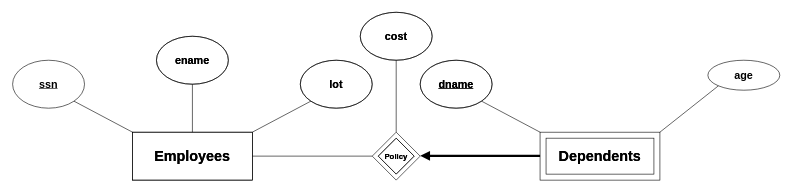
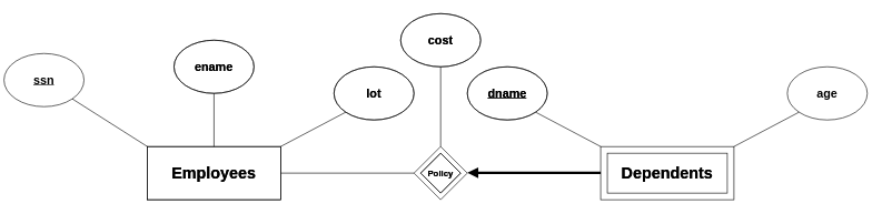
  <mxCell id="0" />
  <mxCell id="1" parent="0" />
  <mxCell id="2" value="&lt;b&gt;&lt;font style=&quot;font-size: 24px;&quot;&gt;Employees&lt;/font&gt;&lt;/b&gt;" style="rounded=0;whiteSpace=wrap;html=1;" parent="1" vertex="1"><mxGeometry x="220" y="220" width="200" height="80" as="geometry" /></mxCell>
- <mxCell id="3" value="&lt;b&gt;&lt;u&gt;&lt;font style=&quot;font-size: 18px;&quot;&gt;ssn&lt;/font&gt;&lt;/u&gt;&lt;/b&gt;" style="ellipse;whiteSpace=wrap;html=1;fillColor=none;" parent="1" vertex="1"><mxGeometry y="100" width="120" height="80" as="geometry" x="20" /></mxCell>
+ <mxCell id="3" value="&lt;b&gt;&lt;u&gt;&lt;font style=&quot;font-size: 18px;&quot;&gt;ssn&lt;/font&gt;&lt;/u&gt;&lt;/b&gt;" style="ellipse;whiteSpace=wrap;html=1;fillColor=none;" parent="1" vertex="1"><mxGeometry x="5" y="80" width="120" height="80" as="geometry" /></mxCell>
  <mxCell id="4" value="&lt;font style=&quot;font-size: 18px;&quot;&gt;&lt;b style=&quot;&quot;&gt;ename&lt;/b&gt;&lt;/font&gt;" style="ellipse;whiteSpace=wrap;html=1;" parent="1" vertex="1"><mxGeometry x="260" y="60" width="120" height="80" as="geometry" /></mxCell>
  <mxCell id="5" value="&lt;b&gt;&lt;font style=&quot;font-size: 18px;&quot;&gt;lot&lt;/font&gt;&lt;/b&gt;" style="ellipse;whiteSpace=wrap;html=1;" parent="1" vertex="1"><mxGeometry x="500" y="100" width="120" height="80" as="geometry" /></mxCell>
  <mxCell id="6" value="" style="endArrow=none;html=1;rounded=0;entryX=0;entryY=0;entryDx=0;entryDy=0;exitX=1;exitY=1;exitDx=0;exitDy=0;" parent="1" source="3" target="2" edge="1"><mxGeometry width="50" height="50" relative="1" as="geometry"><mxPoint x="290" y="480" as="sourcePoint" /><mxPoint x="340" y="430" as="targetPoint" /></mxGeometry></mxCell>
  <mxCell id="7" value="" style="endArrow=none;html=1;rounded=0;entryX=1;entryY=0;entryDx=0;entryDy=0;exitX=0;exitY=1;exitDx=0;exitDy=0;" parent="1" source="5" target="2" edge="1"><mxGeometry width="50" height="50" relative="1" as="geometry"><mxPoint x="560" y="250" as="sourcePoint" /><mxPoint x="657.574" y="301.716" as="targetPoint" /></mxGeometry></mxCell>
  <mxCell id="8" value="" style="endArrow=none;html=1;rounded=0;entryX=0.5;entryY=0;entryDx=0;entryDy=0;exitX=0.5;exitY=1;exitDx=0;exitDy=0;" parent="1" source="4" target="2" edge="1"><mxGeometry width="50" height="50" relative="1" as="geometry"><mxPoint x="330" y="190" as="sourcePoint" /><mxPoint x="427.574" y="241.716" as="targetPoint" /></mxGeometry></mxCell>
  <mxCell id="9" value="&lt;div&gt;&lt;b&gt;&lt;font style=&quot;font-size: 16px;&quot;&gt;Policy&lt;/font&gt;&lt;/b&gt;&lt;/div&gt;" style="rhombus;whiteSpace=wrap;html=1;align=center;fillColor=none;" vertex="1" parent="1"><mxGeometry x="620" y="220" width="80" height="80" as="geometry" /></mxCell>
  <mxCell id="10" value="" style="endArrow=none;html=1;rounded=0;entryX=0;entryY=0.5;entryDx=0;entryDy=0;exitX=1;exitY=0.5;exitDx=0;exitDy=0;" edge="1" parent="1" source="2" target="9"><mxGeometry width="50" height="50" relative="1" as="geometry"><mxPoint x="350" y="300" as="sourcePoint" /><mxPoint x="350" y="370" as="targetPoint" /></mxGeometry></mxCell>
  <mxCell id="11" value="&lt;b&gt;&lt;font style=&quot;font-size: 24px;&quot;&gt;Dependents&lt;/font&gt;&lt;/b&gt;" style="rounded=0;whiteSpace=wrap;html=1;fillColor=none;" vertex="1" parent="1"><mxGeometry x="900" y="220" width="200" height="80" as="geometry" /></mxCell>
  <mxCell id="12" value="&lt;b&gt;&lt;u&gt;&lt;font style=&quot;font-size: 18px;&quot;&gt;dname&lt;/font&gt;&lt;/u&gt;&lt;/b&gt;" style="ellipse;whiteSpace=wrap;html=1;" vertex="1" parent="1"><mxGeometry x="700" y="100" width="120" height="80" as="geometry" /></mxCell>
- <mxCell id="13" value="&lt;b&gt;&lt;font style=&quot;font-size: 18px;&quot;&gt;age&lt;/font&gt;&lt;/b&gt;" style="ellipse;whiteSpace=wrap;html=1;fillColor=none;" vertex="1" parent="1"><mxGeometry x="1180" y="100" width="120" height="50" as="geometry" /></mxCell>
+ <mxCell id="13" value="&lt;b&gt;&lt;font style=&quot;font-size: 18px;&quot;&gt;age&lt;/font&gt;&lt;/b&gt;" style="ellipse;whiteSpace=wrap;html=1;fillColor=none;" vertex="1" parent="1"><mxGeometry x="1180" y="100" width="120" height="80" as="geometry" /></mxCell>
  <mxCell id="14" value="" style="endArrow=none;html=1;rounded=0;entryX=0;entryY=0;entryDx=0;entryDy=0;exitX=1;exitY=1;exitDx=0;exitDy=0;" edge="1" parent="1" source="12" target="11"><mxGeometry width="50" height="50" relative="1" as="geometry"><mxPoint x="970" y="480" as="sourcePoint" /><mxPoint x="1020" y="430" as="targetPoint" /></mxGeometry></mxCell>
  <mxCell id="15" value="" style="endArrow=none;html=1;rounded=0;entryX=1;entryY=0;entryDx=0;entryDy=0;exitX=0;exitY=1;exitDx=0;exitDy=0;" edge="1" parent="1" source="13" target="11"><mxGeometry width="50" height="50" relative="1" as="geometry"><mxPoint x="1240" y="250" as="sourcePoint" /><mxPoint x="1337.574" y="301.716" as="targetPoint" /></mxGeometry></mxCell>
  <mxCell id="16" value="&lt;font style=&quot;font-size: 18px;&quot;&gt;&lt;b style=&quot;&quot;&gt;cost&lt;/b&gt;&lt;/font&gt;" style="ellipse;whiteSpace=wrap;html=1;" vertex="1" parent="1"><mxGeometry x="600" width="120" height="80" as="geometry" y="20" /></mxCell>
  <mxCell id="17" value="" style="endArrow=none;html=1;rounded=0;entryX=0.5;entryY=0;entryDx=0;entryDy=0;exitX=0.5;exitY=1;exitDx=0;exitDy=0;" edge="1" parent="1" source="16" target="9"><mxGeometry width="50" height="50" relative="1" as="geometry"><mxPoint x="670" y="150" as="sourcePoint" /><mxPoint x="660" y="180" as="targetPoint" /></mxGeometry></mxCell>
  <mxCell id="18" value="" style="endArrow=none;html=1;rounded=0;entryX=0;entryY=0.5;entryDx=0;entryDy=0;exitX=1;exitY=0.5;exitDx=0;exitDy=0;startArrow=block;startFill=1;strokeWidth=4;" edge="1" parent="1"><mxGeometry width="50" height="50" relative="1" as="geometry"><mxPoint x="700" y="259.5" as="sourcePoint" /><mxPoint x="900" y="259.5" as="targetPoint" /></mxGeometry></mxCell>
  <mxCell id="19" value="&lt;b&gt;&lt;font style=&quot;font-size: 24px;&quot;&gt;Dependents&lt;/font&gt;&lt;/b&gt;" style="rounded=0;whiteSpace=wrap;html=1;fillColor=none;" vertex="1" parent="1"><mxGeometry x="910" y="230" width="180" height="60" as="geometry" /></mxCell>
  <mxCell id="20" value="&lt;div&gt;&lt;b&gt;&lt;font style=&quot;font-size: 13px;&quot;&gt;Policy&lt;/font&gt;&lt;/b&gt;&lt;/div&gt;" style="rhombus;whiteSpace=wrap;html=1;align=center;" vertex="1" parent="1"><mxGeometry x="630" y="230" width="60" height="60" as="geometry" /></mxCell>
  <mxCell id="21" value="&lt;b&gt;&lt;font style=&quot;font-size: 24px;&quot;&gt;Employees&lt;/font&gt;&lt;/b&gt;" style="rounded=0;whiteSpace=wrap;html=1;fillColor=none;" vertex="1" parent="1"><mxGeometry x="220" y="220" width="200" height="80" as="geometry" /></mxCell>
  <mxCell id="22" value="&lt;font style=&quot;font-size: 18px;&quot;&gt;&lt;b style=&quot;&quot;&gt;ename&lt;/b&gt;&lt;/font&gt;" style="ellipse;whiteSpace=wrap;html=1;fillColor=none;" vertex="1" parent="1"><mxGeometry x="260" y="60" width="120" height="80" as="geometry" /></mxCell>
  <mxCell id="23" value="&lt;font style=&quot;font-size: 18px;&quot;&gt;&lt;b style=&quot;&quot;&gt;cost&lt;/b&gt;&lt;/font&gt;" style="ellipse;whiteSpace=wrap;html=1;fillColor=none;" vertex="1" parent="1"><mxGeometry x="600" width="120" height="80" as="geometry" y="20" /></mxCell>
  <mxCell id="24" value="&lt;b&gt;&lt;font style=&quot;font-size: 18px;&quot;&gt;lot&lt;/font&gt;&lt;/b&gt;" style="ellipse;whiteSpace=wrap;html=1;fillColor=none;" vertex="1" parent="1"><mxGeometry x="500" y="100" width="120" height="80" as="geometry" /></mxCell>
  <mxCell id="25" value="&lt;b&gt;&lt;u&gt;&lt;font style=&quot;font-size: 18px;&quot;&gt;dname&lt;/font&gt;&lt;/u&gt;&lt;/b&gt;" style="ellipse;whiteSpace=wrap;html=1;fillColor=none;" vertex="1" parent="1"><mxGeometry x="700" y="100" width="120" height="80" as="geometry" /></mxCell>
  <mxCell id="26" value="&lt;div&gt;&lt;b&gt;&lt;font style=&quot;font-size: 13px;&quot;&gt;Policy&lt;/font&gt;&lt;/b&gt;&lt;/div&gt;" style="rhombus;whiteSpace=wrap;html=1;align=center;fillColor=none;" vertex="1" parent="1"><mxGeometry x="630" y="230" width="60" height="60" as="geometry" /></mxCell>
